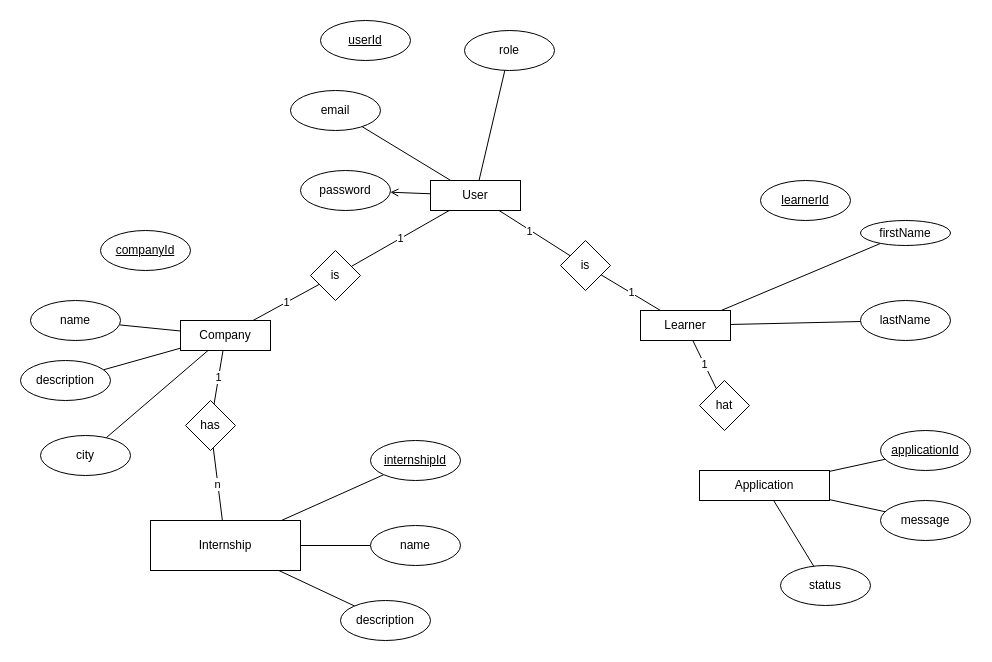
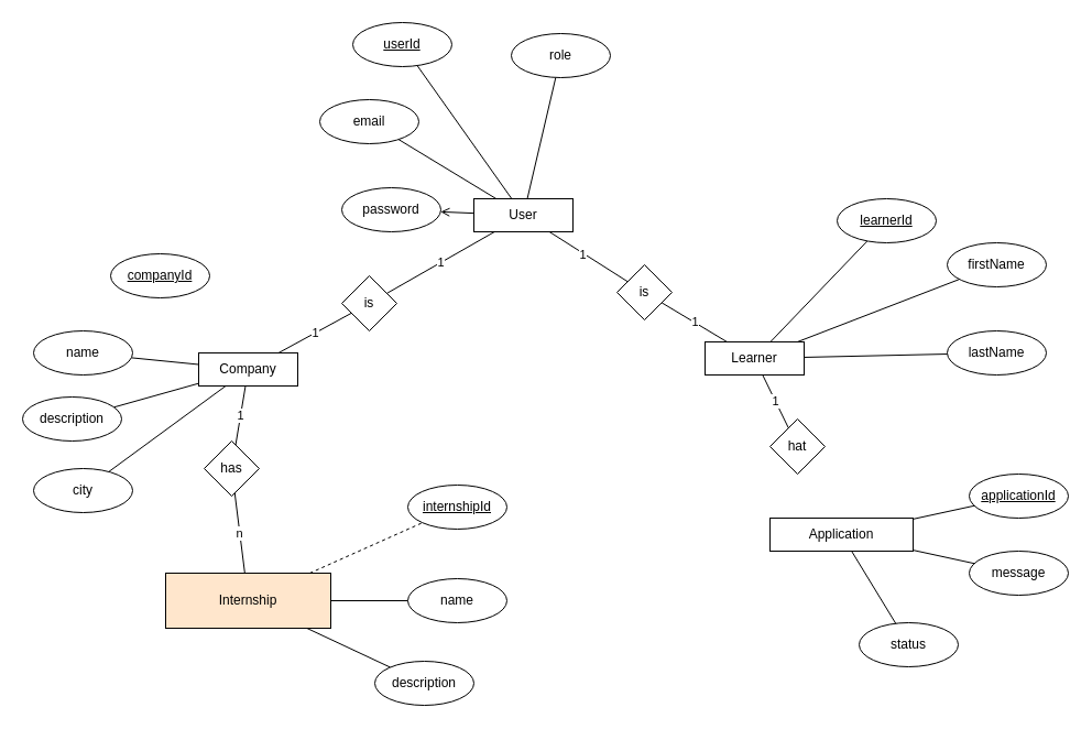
  <mxCell id="0" />
  <mxCell id="1" parent="0" />
+ <mxCell id="2" style="edgeStyle=none;html=1;endArrow=none;endFill=0;" parent="1" source="8" target="11" edge="1"><mxGeometry relative="1" as="geometry" /></mxCell>
  <mxCell id="3" style="edgeStyle=none;html=1;endArrow=none;endFill=0;" parent="1" source="8" target="10" edge="1"><mxGeometry relative="1" as="geometry" /></mxCell>
  <mxCell id="4" style="edgeStyle=none;html=1;endArrow=open;endFill=0;" parent="1" source="8" target="9" edge="1"><mxGeometry relative="1" as="geometry" /></mxCell>
  <mxCell id="5" style="edgeStyle=none;html=1;endArrow=none;endFill=0;" parent="1" source="8" target="32" edge="1"><mxGeometry relative="1" as="geometry" /></mxCell>
  <mxCell id="6" value="1" style="edgeLabel;html=1;align=center;verticalAlign=middle;resizable=0;points=[];" parent="5" vertex="1" connectable="0"><mxGeometry x="-0.138" y="-1" relative="1" as="geometry"><mxPoint as="offset" /></mxGeometry></mxCell>
  <mxCell id="7" style="edgeStyle=none;html=1;endArrow=none;endFill=0;" parent="1" source="8" target="50" edge="1"><mxGeometry relative="1" as="geometry" /></mxCell>
  <mxCell id="8" value="User" style="rounded=0;whiteSpace=wrap;html=1;" parent="1" vertex="1"><mxGeometry x="430" y="180" width="90" height="30" as="geometry" /></mxCell>
- <mxCell id="9" value="password" style="ellipse;whiteSpace=wrap;html=1;" parent="1" vertex="1"><mxGeometry x="300" y="170" width="90" height="40" as="geometry" /></mxCell>
+ <mxCell id="9" value="password" style="ellipse;whiteSpace=wrap;html=1;" parent="1" vertex="1"><mxGeometry x="310" y="170" width="90" height="40" as="geometry" /></mxCell>
  <mxCell id="10" value="email" style="ellipse;whiteSpace=wrap;html=1;" parent="1" vertex="1"><mxGeometry x="290" y="90" width="90" height="40" as="geometry" /></mxCell>
  <mxCell id="11" value="userId" style="ellipse;whiteSpace=wrap;html=1;fontStyle=4" parent="1" vertex="1"><mxGeometry x="320" y="20" width="90" height="40" as="geometry" /></mxCell>
  <mxCell id="12" value="1" style="edgeStyle=none;html=1;endArrow=none;endFill=0;" parent="1" edge="1"><mxGeometry relative="1" as="geometry"><mxPoint x="557.5" y="122.5" as="sourcePoint" /></mxGeometry></mxCell>
  <mxCell id="13" style="edgeStyle=none;html=1;endArrow=none;endFill=0;" parent="1" source="18" target="20" edge="1"><mxGeometry relative="1" as="geometry" /></mxCell>
  <mxCell id="14" style="edgeStyle=none;html=1;endArrow=none;endFill=0;" parent="1" source="18" target="19" edge="1"><mxGeometry relative="1" as="geometry" /></mxCell>
  <mxCell id="15" style="edgeStyle=none;html=1;endArrow=none;endFill=0;" parent="1" source="18" target="30" edge="1"><mxGeometry relative="1" as="geometry" /></mxCell>
  <mxCell id="16" value="1" style="edgeStyle=none;html=1;endArrow=none;endFill=0;" parent="1" source="18" target="34" edge="1"><mxGeometry relative="1" as="geometry" /></mxCell>
  <mxCell id="17" value="1" style="edgeStyle=none;html=1;endArrow=none;endFill=0;" parent="1" source="18" target="40" edge="1"><mxGeometry relative="1" as="geometry" /></mxCell>
  <mxCell id="18" value="Company" style="rounded=0;whiteSpace=wrap;html=1;" parent="1" vertex="1"><mxGeometry x="180" y="320" width="90" height="30" as="geometry" /></mxCell>
  <mxCell id="19" value="description" style="ellipse;whiteSpace=wrap;html=1;" parent="1" vertex="1"><mxGeometry x="20" y="360" width="90" height="40" as="geometry" /></mxCell>
  <mxCell id="20" value="name" style="ellipse;whiteSpace=wrap;html=1;" parent="1" vertex="1"><mxGeometry x="30" y="300" width="90" height="40" as="geometry" /></mxCell>
  <mxCell id="21" value="companyId" style="ellipse;whiteSpace=wrap;html=1;fontStyle=4" parent="1" vertex="1"><mxGeometry x="100" y="230" width="90" height="40" as="geometry" /></mxCell>
  <mxCell id="22" style="edgeStyle=none;html=1;endArrow=none;endFill=0;" parent="1" source="26" target="29" edge="1"><mxGeometry relative="1" as="geometry" /></mxCell>
+ <mxCell id="23" style="edgeStyle=none;html=1;endArrow=none;endFill=0;" parent="1" source="26" target="28" edge="1"><mxGeometry relative="1" as="geometry" /></mxCell>
  <mxCell id="24" style="edgeStyle=none;html=1;endArrow=none;endFill=0;" parent="1" source="26" target="27" edge="1"><mxGeometry relative="1" as="geometry" /></mxCell>
  <mxCell id="25" value="1" style="edgeStyle=none;html=1;endArrow=none;endFill=0;" parent="1" source="26" target="41" edge="1"><mxGeometry relative="1" as="geometry" /></mxCell>
  <mxCell id="26" value="Learner" style="rounded=0;whiteSpace=wrap;html=1;" parent="1" vertex="1"><mxGeometry x="640" y="310" width="90" height="30" as="geometry" /></mxCell>
  <mxCell id="27" value="lastName" style="ellipse;whiteSpace=wrap;html=1;" parent="1" vertex="1"><mxGeometry x="860" y="300" width="90" height="40" as="geometry" /></mxCell>
  <mxCell id="28" value="learnerId" style="ellipse;whiteSpace=wrap;html=1;fontStyle=4" parent="1" vertex="1"><mxGeometry x="760" y="180" width="90" height="40" as="geometry" /></mxCell>
- <mxCell id="29" value="firstName" style="ellipse;whiteSpace=wrap;html=1;" parent="1" vertex="1"><mxGeometry x="860" y="220" width="90" height="25" as="geometry" /></mxCell>
- <mxCell id="30" value="city" style="ellipse;whiteSpace=wrap;html=1;" parent="1" vertex="1"><mxGeometry x="40" y="435" width="90" height="40" as="geometry" /></mxCell>
+ <mxCell id="29" value="firstName" style="ellipse;whiteSpace=wrap;html=1;" parent="1" vertex="1"><mxGeometry x="860" y="220" width="90" height="40" as="geometry" /></mxCell>
+ <mxCell id="30" value="city" style="ellipse;whiteSpace=wrap;html=1;" parent="1" vertex="1"><mxGeometry x="30" y="425" width="90" height="40" as="geometry" /></mxCell>
  <mxCell id="31" value="1" style="edgeStyle=none;html=1;endArrow=none;endFill=0;" parent="1" source="32" target="26" edge="1"><mxGeometry relative="1" as="geometry" /></mxCell>
  <mxCell id="32" value="is" style="rhombus;whiteSpace=wrap;html=1;" parent="1" vertex="1"><mxGeometry x="560" y="240" width="50" height="50" as="geometry" /></mxCell>
  <mxCell id="33" value="1" style="edgeStyle=none;html=1;endArrow=none;endFill=0;" parent="1" source="34" target="8" edge="1"><mxGeometry relative="1" as="geometry" /></mxCell>
  <mxCell id="34" value="is" style="rhombus;whiteSpace=wrap;html=1;" parent="1" vertex="1"><mxGeometry x="310" y="250" width="50" height="50" as="geometry" /></mxCell>
- <mxCell id="35" style="edgeStyle=none;html=1;endArrow=none;endFill=0;" parent="1" source="38" target="48" edge="1"><mxGeometry relative="1" as="geometry" /></mxCell>
+ <mxCell id="35" style="edgeStyle=none;html=1;endArrow=none;endFill=0;dashed=1;" parent="1" source="38" target="48" edge="1"><mxGeometry relative="1" as="geometry" /></mxCell>
  <mxCell id="36" style="edgeStyle=none;html=1;endArrow=none;endFill=0;" parent="1" source="38" target="47" edge="1"><mxGeometry relative="1" as="geometry" /></mxCell>
  <mxCell id="37" style="edgeStyle=none;html=1;endArrow=none;endFill=0;" parent="1" source="38" target="49" edge="1"><mxGeometry relative="1" as="geometry" /></mxCell>
- <mxCell id="38" value="Internship" style="rounded=0;whiteSpace=wrap;html=1;" parent="1" vertex="1"><mxGeometry x="150" y="520" width="150" height="50" as="geometry" /></mxCell>
+ <mxCell id="38" value="Internship" style="rounded=0;whiteSpace=wrap;html=1;fillColor=#ffe6cc;" parent="1" vertex="1"><mxGeometry x="150" y="520" width="150" height="50" as="geometry" /></mxCell>
  <mxCell id="39" value="n" style="edgeStyle=none;html=1;endArrow=none;endFill=0;" parent="1" source="40" target="38" edge="1"><mxGeometry relative="1" as="geometry" /></mxCell>
  <mxCell id="40" value="has" style="rhombus;whiteSpace=wrap;html=1;" parent="1" vertex="1"><mxGeometry x="185" y="400" width="50" height="50" as="geometry" /></mxCell>
  <mxCell id="41" value="hat" style="rhombus;whiteSpace=wrap;html=1;" parent="1" vertex="1"><mxGeometry x="699" y="380" width="50" height="50" as="geometry" /></mxCell>
  <mxCell id="42" style="edgeStyle=none;html=1;endArrow=none;endFill=0;" parent="1" source="44" target="45" edge="1"><mxGeometry relative="1" as="geometry" /></mxCell>
  <mxCell id="43" style="edgeStyle=none;html=1;endArrow=none;endFill=0;" parent="1" source="44" target="46" edge="1"><mxGeometry relative="1" as="geometry" /></mxCell>
  <mxCell id="44" value="Application" style="rounded=0;whiteSpace=wrap;html=1;" parent="1" vertex="1"><mxGeometry x="699" y="470" width="130" height="30" as="geometry" /></mxCell>
  <mxCell id="45" value="applicationId" style="ellipse;whiteSpace=wrap;html=1;fontStyle=4" parent="1" vertex="1"><mxGeometry x="880" y="430" width="90" height="40" as="geometry" /></mxCell>
  <mxCell id="46" value="message" style="ellipse;whiteSpace=wrap;html=1;" parent="1" vertex="1"><mxGeometry x="880" y="500" width="90" height="40" as="geometry" /></mxCell>
  <mxCell id="47" value="name" style="ellipse;whiteSpace=wrap;html=1;" parent="1" vertex="1"><mxGeometry x="370" y="525" width="90" height="40" as="geometry" /></mxCell>
  <mxCell id="48" value="internshipId" style="ellipse;whiteSpace=wrap;html=1;fontStyle=4" parent="1" vertex="1"><mxGeometry x="370" y="440" width="90" height="40" as="geometry" /></mxCell>
  <mxCell id="49" value="description" style="ellipse;whiteSpace=wrap;html=1;" parent="1" vertex="1"><mxGeometry x="340" y="600" width="90" height="40" as="geometry" /></mxCell>
  <mxCell id="50" value="role" style="ellipse;whiteSpace=wrap;html=1;" parent="1" vertex="1"><mxGeometry x="464" y="30" width="90" height="40" as="geometry" /></mxCell>
  <mxCell id="51" value="status" style="ellipse;whiteSpace=wrap;html=1;" parent="1" vertex="1"><mxGeometry x="780" y="565" width="90" height="40" as="geometry" /></mxCell>
  <mxCell id="52" style="edgeStyle=none;html=1;endArrow=none;endFill=0;" parent="1" source="44" target="51" edge="1"><mxGeometry relative="1" as="geometry"><mxPoint x="839" y="509.13" as="sourcePoint" /><mxPoint x="894.577" y="521.212" as="targetPoint" /></mxGeometry></mxCell>
